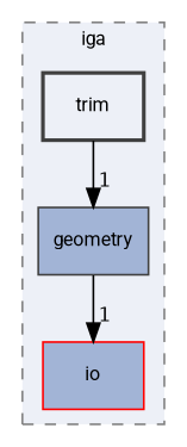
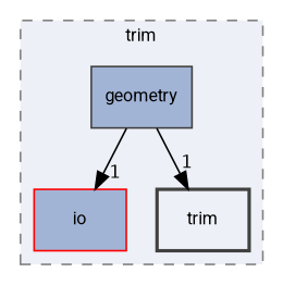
  digraph {
    compound=true
    fontname=Roboto
    node [color=grey25 fillcolor="#a2b4d6" fontname=Roboto fontsize=10 shape=box style="filled,"]
    edge [fontname=Roboto fontsize=10 headlabel=1 labeldistance=1.5 labelfontname=Helvetica labelfontsize=10]
    n1 [label=geometry]
    n2 [color=red label=io]
    n3 [fillcolor="#edf0f7" label=trim style="filled,bold,"]
    subgraph cluster_1 {
      bgcolor="#edf0f7"
      fontsize=10
-     label=iga
+     label=trim
      pencolor=grey50
      style="filled,dashed,"
      n1
      n2
      n3
    }
    n1 -> n2
-   n3 -> n1
+   n1 -> n3
  }
